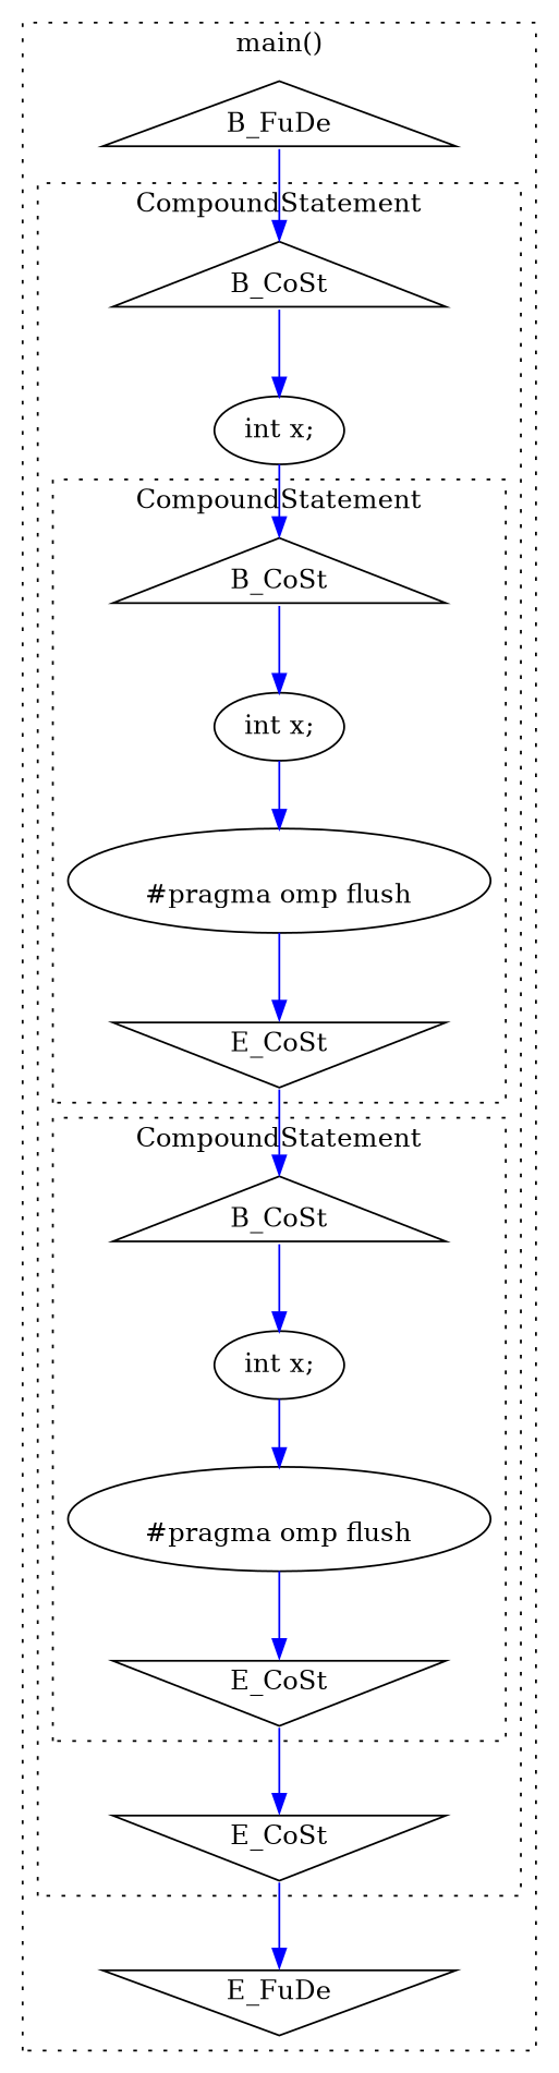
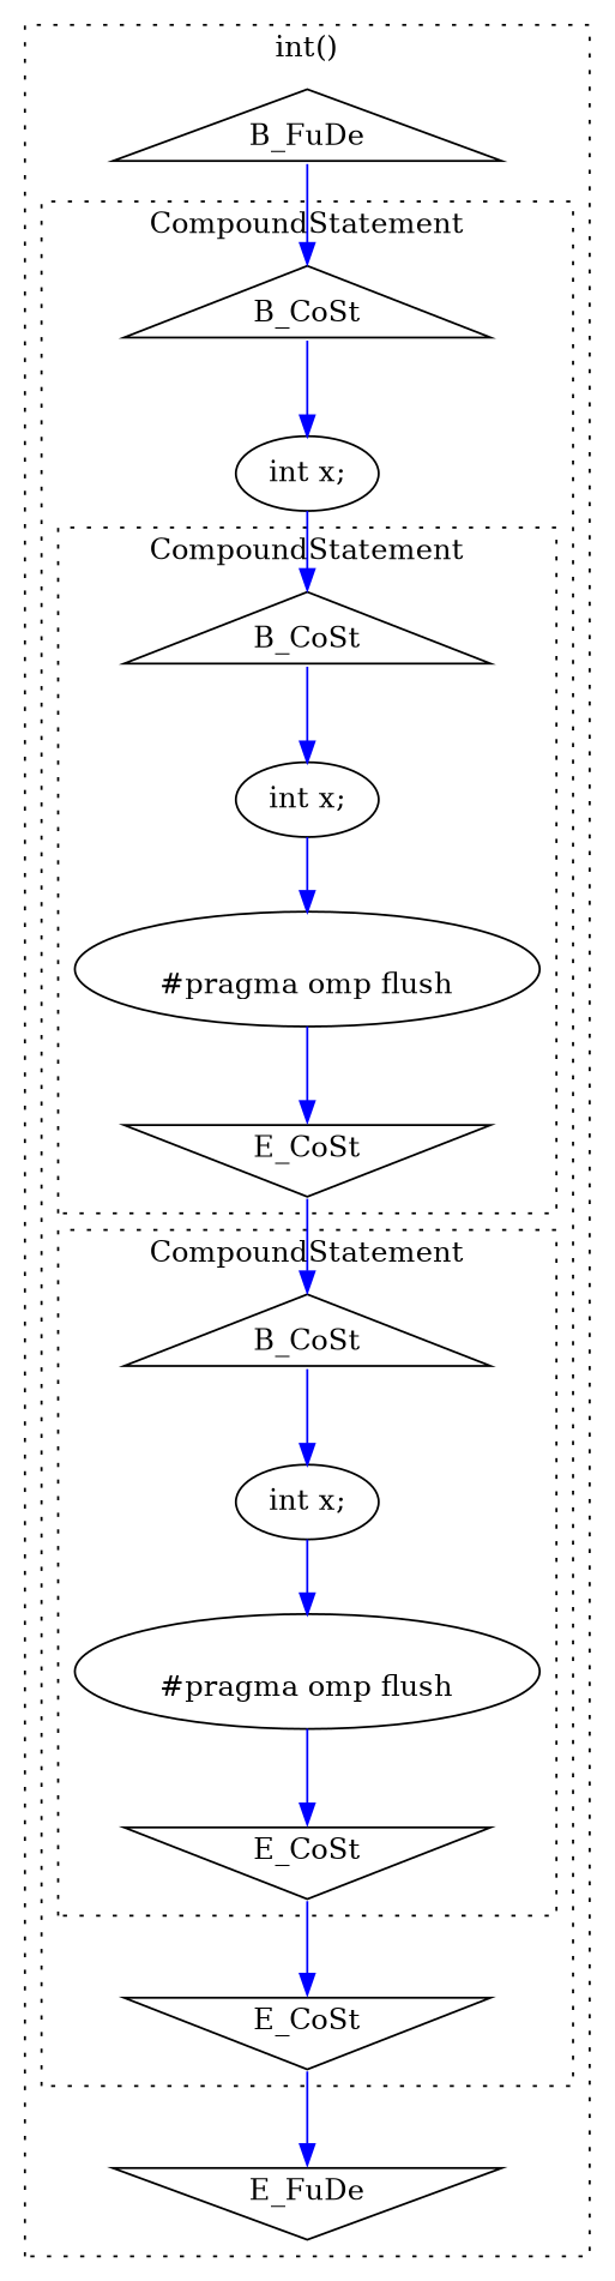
  digraph {
    compound=true
    edge [color=blue headport=n tailport=s weight=8]
    n1 [label=B_CoSt shape=triangle]
    n2 [label=E_CoSt shape=invtriangle]
    n3 [label="int x;"]
    n4 [label="\n#pragma omp flush\n"]
    n5 [label=B_CoSt shape=triangle]
    n6 [label=E_CoSt shape=invtriangle]
    n7 [label="int x;"]
    n8 [label="\n#pragma omp flush\n"]
    n9 [label=B_CoSt shape=triangle]
    n10 [label=E_CoSt shape=invtriangle]
    n11 [label="int x;"]
    n12 [label=B_FuDe shape=triangle]
    n13 [label=E_FuDe shape=invtriangle]
    subgraph cluster_1 {
-     label="main()"
+     label="int()"
      style=dotted
      n12
      n13
      subgraph cluster_2 {
        label=CompoundStatement
        style=dotted
        n9
        n10
        n11
        subgraph cluster_3 {
          label=CompoundStatement
          style=dotted
          n1
          n2
          n3
          n4
        }
        subgraph cluster_4 {
          label=CompoundStatement
          style=dotted
          n5
          n6
          n7
          n8
        }
      }
    }
    n1 -> n3
    n2 -> n5 [weight=""]
    n3 -> n4
    n4 -> n2
    n5 -> n7
    n6 -> n10
    n7 -> n8
    n8 -> n6
    n9 -> n11
    n10 -> n13
    n11 -> n1
    n12 -> n9
  }
